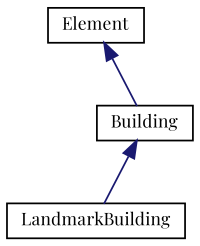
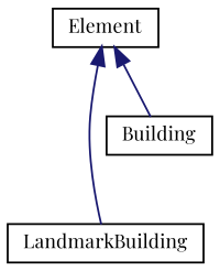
  digraph {
    fontname="Playfair Display"
    node [color=black fillcolor=white fontname="Playfair Display" fontsize=10 shape=record style=filled]
    edge [color=midnightblue dir=back fontname="Playfair Display" fontsize=10 labelfontname=Helvetica labelfontsize=10 style=solid]
    n1 [height=0.2 label=LandmarkBuilding width=0.4]
    n2 [height=0.2 label=Building width=0.4]
    n3 [height=0.2 label=Element width=0.4]
-   n2 -> n1
+   n3 -> n1
    n3 -> n2
  }
